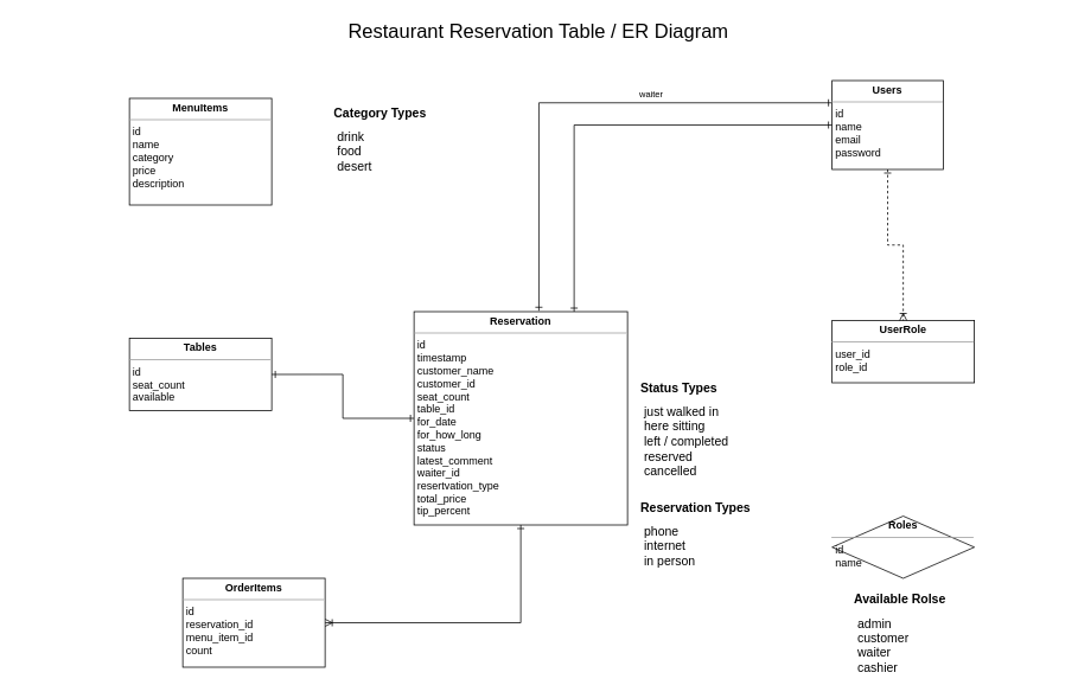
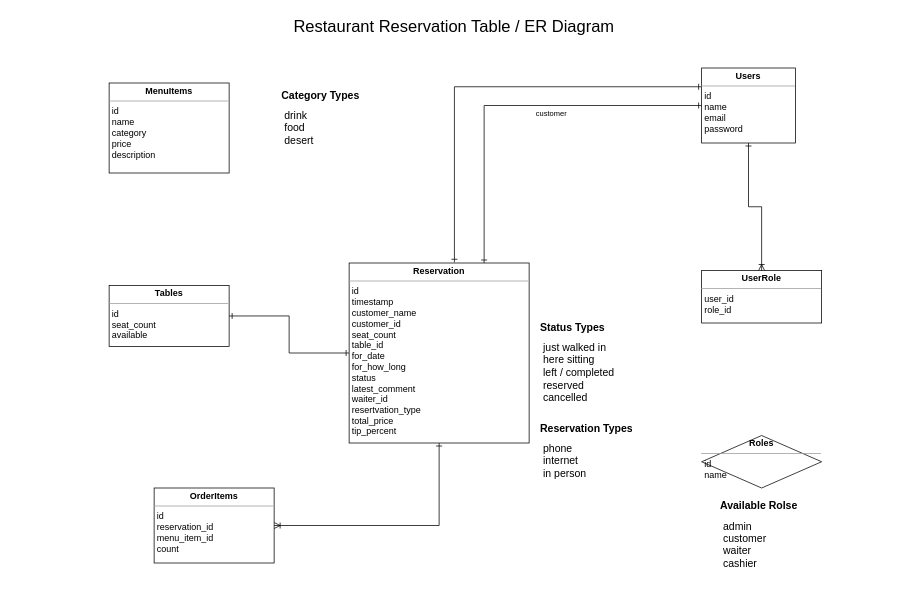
  <mxCell id="0" />
  <mxCell id="1" parent="0" />
  <mxCell id="2" value="&lt;font style=&quot;font-size: 22px;&quot;&gt;Restaurant Reservation Table / ER Diagram&lt;/font&gt;" style="text;html=1;strokeColor=none;fillColor=none;align=center;verticalAlign=middle;whiteSpace=wrap;rounded=0;fontSize=16;" parent="1" vertex="1"><mxGeometry x="20" y="20" width="1170" height="30" as="geometry" /></mxCell>
  <mxCell id="3" value="&lt;p style=&quot;margin:0px;margin-top:4px;text-align:center;&quot;&gt;&lt;b&gt;MenuItems&lt;/b&gt;&lt;/p&gt;&lt;hr size=&quot;1&quot;&gt;&lt;p style=&quot;margin:0px;margin-left:4px;&quot;&gt;id&lt;/p&gt;&lt;p style=&quot;margin:0px;margin-left:4px;&quot;&gt;name&lt;/p&gt;&lt;p style=&quot;margin:0px;margin-left:4px;&quot;&gt;category&lt;/p&gt;&lt;p style=&quot;margin:0px;margin-left:4px;&quot;&gt;price&lt;/p&gt;&lt;p style=&quot;margin:0px;margin-left:4px;&quot;&gt;description&lt;/p&gt;&lt;p style=&quot;margin:0px;margin-left:4px;&quot;&gt;&lt;br&gt;&lt;/p&gt;&lt;p style=&quot;margin:0px;margin-left:4px;&quot;&gt;&lt;br&gt;&lt;/p&gt;&lt;p style=&quot;margin:0px;margin-left:4px;&quot;&gt;&lt;br&gt;&lt;/p&gt;&lt;p style=&quot;margin:0px;margin-left:4px;&quot;&gt;&lt;br&gt;&lt;/p&gt;&lt;p style=&quot;margin:0px;margin-left:4px;&quot;&gt;&lt;br&gt;&lt;/p&gt;&lt;p style=&quot;margin:0px;margin-left:4px;&quot;&gt;&lt;br&gt;&lt;/p&gt;&lt;hr size=&quot;1&quot;&gt;&lt;p style=&quot;margin:0px;margin-left:4px;&quot;&gt;&lt;br&gt;&lt;/p&gt;&lt;p style=&quot;margin:0px;margin-left:4px;&quot;&gt;&lt;br&gt;&lt;/p&gt;&lt;p style=&quot;margin:0px;margin-left:4px;&quot;&gt;&lt;br&gt;&lt;/p&gt;" style="verticalAlign=top;align=left;overflow=fill;fontSize=12;fontFamily=Helvetica;html=1;rounded=0;shadow=0;comic=0;labelBackgroundColor=none;strokeWidth=1" parent="1" vertex="1"><mxGeometry x="145" y="110" width="160" height="120" as="geometry" /></mxCell>
  <mxCell id="4" value="&lt;p style=&quot;margin:0px;margin-top:4px;text-align:center;&quot;&gt;&lt;b&gt;Tables&lt;/b&gt;&lt;/p&gt;&lt;hr size=&quot;1&quot;&gt;&lt;p style=&quot;margin:0px;margin-left:4px;&quot;&gt;id&lt;/p&gt;&lt;p style=&quot;margin:0px;margin-left:4px;&quot;&gt;seat_count&lt;/p&gt;&lt;p style=&quot;margin:0px;margin-left:4px;&quot;&gt;available&lt;/p&gt;&lt;p style=&quot;margin:0px;margin-left:4px;&quot;&gt;&lt;br&gt;&lt;/p&gt;&lt;p style=&quot;margin:0px;margin-left:4px;&quot;&gt;&lt;br&gt;&lt;/p&gt;&lt;p style=&quot;margin:0px;margin-left:4px;&quot;&gt;&lt;br&gt;&lt;/p&gt;&lt;p style=&quot;margin:0px;margin-left:4px;&quot;&gt;&lt;br&gt;&lt;/p&gt;&lt;p style=&quot;margin:0px;margin-left:4px;&quot;&gt;&lt;br&gt;&lt;/p&gt;&lt;p style=&quot;margin:0px;margin-left:4px;&quot;&gt;&lt;br&gt;&lt;/p&gt;&lt;p style=&quot;margin:0px;margin-left:4px;&quot;&gt;&lt;br&gt;&lt;/p&gt;&lt;hr size=&quot;1&quot;&gt;&lt;p style=&quot;margin:0px;margin-left:4px;&quot;&gt;&lt;br&gt;&lt;/p&gt;" style="verticalAlign=top;align=left;overflow=fill;fontSize=12;fontFamily=Helvetica;html=1;rounded=0;shadow=0;comic=0;labelBackgroundColor=none;strokeWidth=1" parent="1" vertex="1"><mxGeometry x="145" y="380" width="160" height="81.25" as="geometry" /></mxCell>
  <mxCell id="5" style="edgeStyle=orthogonalEdgeStyle;rounded=0;orthogonalLoop=1;jettySize=auto;html=1;exitX=0.585;exitY=-0.004;exitDx=0;exitDy=0;entryX=0;entryY=0.25;entryDx=0;entryDy=0;fontSize=14;startArrow=ERone;startFill=0;endArrow=ERone;endFill=0;exitPerimeter=0;" parent="1" source="7" target="14" edge="1"><mxGeometry relative="1" as="geometry" /></mxCell>
  <mxCell id="6" style="edgeStyle=orthogonalEdgeStyle;rounded=0;orthogonalLoop=1;jettySize=auto;html=1;fontSize=14;startArrow=ERone;startFill=0;endArrow=ERone;endFill=0;entryX=1;entryY=0.5;entryDx=0;entryDy=0;" parent="1" source="7" target="4" edge="1"><mxGeometry relative="1" as="geometry"><mxPoint x="325" y="400" as="targetPoint" /></mxGeometry></mxCell>
  <mxCell id="7" value="&lt;p style=&quot;margin:0px;margin-top:4px;text-align:center;&quot;&gt;&lt;b&gt;Reservation&lt;/b&gt;&lt;/p&gt;&lt;hr size=&quot;1&quot;&gt;&lt;p style=&quot;margin:0px;margin-left:4px;&quot;&gt;id&lt;/p&gt;&lt;p style=&quot;margin:0px;margin-left:4px;&quot;&gt;timestamp&lt;/p&gt;&lt;p style=&quot;margin:0px;margin-left:4px;&quot;&gt;customer_name&lt;/p&gt;&lt;p style=&quot;margin:0px;margin-left:4px;&quot;&gt;customer_id&lt;/p&gt;&lt;p style=&quot;margin:0px;margin-left:4px;&quot;&gt;seat_count&lt;/p&gt;&lt;p style=&quot;margin:0px;margin-left:4px;&quot;&gt;&lt;span style=&quot;background-color: initial;&quot;&gt;table_id&lt;/span&gt;&lt;br&gt;&lt;/p&gt;&lt;p style=&quot;margin:0px;margin-left:4px;&quot;&gt;for_date&lt;/p&gt;&lt;p style=&quot;margin:0px;margin-left:4px;&quot;&gt;for_how_long&lt;/p&gt;&lt;p style=&quot;margin:0px;margin-left:4px;&quot;&gt;status&lt;/p&gt;&lt;p style=&quot;margin:0px;margin-left:4px;&quot;&gt;latest_comment&lt;/p&gt;&lt;p style=&quot;margin:0px;margin-left:4px;&quot;&gt;waiter_id&lt;/p&gt;&lt;p style=&quot;margin:0px;margin-left:4px;&quot;&gt;resertvation_type&amp;nbsp;&lt;/p&gt;&lt;p style=&quot;margin:0px;margin-left:4px;&quot;&gt;total_price&lt;/p&gt;&lt;p style=&quot;margin:0px;margin-left:4px;&quot;&gt;tip_percent&lt;/p&gt;" style="verticalAlign=top;align=left;overflow=fill;fontSize=12;fontFamily=Helvetica;html=1;rounded=0;shadow=0;comic=0;labelBackgroundColor=none;strokeWidth=1" parent="1" vertex="1"><mxGeometry x="465" y="350" width="240" height="240" as="geometry" /></mxCell>
  <mxCell id="8" value="&lt;h1 style=&quot;font-size: 14px;&quot;&gt;&lt;font style=&quot;font-size: 14px;&quot;&gt;Status Types&lt;/font&gt;&lt;/h1&gt;&lt;p style=&quot;border-color: var(--border-color); margin: 0px 0px 0px 4px; font-size: 14px;&quot;&gt;&lt;font style=&quot;font-size: 14px;&quot;&gt;just walked in&lt;/font&gt;&lt;/p&gt;&lt;p style=&quot;border-color: var(--border-color); margin: 0px 0px 0px 4px; font-size: 14px;&quot;&gt;&lt;font style=&quot;font-size: 14px;&quot;&gt;here sitting&lt;/font&gt;&lt;/p&gt;&lt;p style=&quot;border-color: var(--border-color); margin: 0px 0px 0px 4px; font-size: 14px;&quot;&gt;&lt;font style=&quot;font-size: 14px;&quot;&gt;left / completed&lt;/font&gt;&lt;/p&gt;&lt;p style=&quot;border-color: var(--border-color); margin: 0px 0px 0px 4px; font-size: 14px;&quot;&gt;&lt;font style=&quot;font-size: 14px;&quot;&gt;reserved&lt;/font&gt;&lt;/p&gt;&lt;p style=&quot;border-color: var(--border-color); margin: 0px 0px 0px 4px; font-size: 14px;&quot;&gt;&lt;font style=&quot;font-size: 14px;&quot;&gt;cancelled&lt;/font&gt;&lt;/p&gt;" style="text;html=1;strokeColor=none;fillColor=none;spacing=5;spacingTop=-20;whiteSpace=wrap;overflow=hidden;rounded=0;fontSize=10;" parent="1" vertex="1"><mxGeometry x="715" y="428.75" width="190" height="120" as="geometry" /></mxCell>
  <mxCell id="9" value="&lt;h1 style=&quot;font-size: 14px;&quot;&gt;&lt;font style=&quot;font-size: 14px;&quot;&gt;Category Types&lt;/font&gt;&lt;/h1&gt;&lt;p style=&quot;border-color: var(--border-color); margin: 0px 0px 0px 4px; font-size: 14px;&quot;&gt;drink&lt;/p&gt;&lt;p style=&quot;border-color: var(--border-color); margin: 0px 0px 0px 4px; font-size: 14px;&quot;&gt;food&lt;/p&gt;&lt;p style=&quot;border-color: var(--border-color); margin: 0px 0px 0px 4px; font-size: 14px;&quot;&gt;desert&lt;/p&gt;" style="text;html=1;strokeColor=none;fillColor=none;spacing=5;spacingTop=-20;whiteSpace=wrap;overflow=hidden;rounded=0;fontSize=10;" parent="1" vertex="1"><mxGeometry x="370" y="120" width="140" height="90" as="geometry" /></mxCell>
  <mxCell id="10" style="edgeStyle=orthogonalEdgeStyle;rounded=0;orthogonalLoop=1;jettySize=auto;html=1;fontSize=14;startArrow=ERone;startFill=0;endArrow=ERoneToMany;endFill=0;entryX=1;entryY=0.5;entryDx=0;entryDy=0;exitX=0.5;exitY=1;exitDx=0;exitDy=0;" parent="1" source="7" target="11" edge="1"><mxGeometry relative="1" as="geometry"><mxPoint x="525" y="620" as="sourcePoint" /><mxPoint x="765" y="870" as="targetPoint" /></mxGeometry></mxCell>
  <mxCell id="11" value="&lt;p style=&quot;margin:0px;margin-top:4px;text-align:center;&quot;&gt;&lt;b&gt;OrderItems&lt;/b&gt;&lt;/p&gt;&lt;hr size=&quot;1&quot;&gt;&lt;p style=&quot;margin:0px;margin-left:4px;&quot;&gt;&lt;span style=&quot;background-color: initial;&quot;&gt;id&lt;/span&gt;&lt;/p&gt;&lt;p style=&quot;margin:0px;margin-left:4px;&quot;&gt;&lt;span style=&quot;background-color: initial;&quot;&gt;reservation_id&lt;/span&gt;&lt;/p&gt;&lt;p style=&quot;margin:0px;margin-left:4px;&quot;&gt;menu_item_id&lt;/p&gt;&lt;p style=&quot;margin:0px;margin-left:4px;&quot;&gt;count&lt;/p&gt;" style="verticalAlign=top;align=left;overflow=fill;fontSize=12;fontFamily=Helvetica;html=1;rounded=0;shadow=0;comic=0;labelBackgroundColor=none;strokeWidth=1" parent="1" vertex="1"><mxGeometry x="205" y="650" width="160" height="100" as="geometry" /></mxCell>
  <mxCell id="12" value="&lt;h1 style=&quot;font-size: 14px;&quot;&gt;&lt;font style=&quot;font-size: 14px;&quot;&gt;Reservation Types&lt;/font&gt;&lt;/h1&gt;&lt;p style=&quot;border-color: var(--border-color); margin: 0px 0px 0px 4px; font-size: 14px;&quot;&gt;phone&lt;/p&gt;&lt;p style=&quot;border-color: var(--border-color); margin: 0px 0px 0px 4px; font-size: 14px;&quot;&gt;internet&lt;/p&gt;&lt;p style=&quot;border-color: var(--border-color); margin: 0px 0px 0px 4px; font-size: 14px;&quot;&gt;in person&lt;/p&gt;" style="text;html=1;strokeColor=none;fillColor=none;spacing=5;spacingTop=-20;whiteSpace=wrap;overflow=hidden;rounded=0;fontSize=10;" parent="1" vertex="1"><mxGeometry x="715" y="564" width="190" height="86" as="geometry" /></mxCell>
  <mxCell id="13" value="&lt;h1 style=&quot;font-size: 14px;&quot;&gt;&lt;font style=&quot;font-size: 14px;&quot;&gt;Available Rolse&lt;/font&gt;&lt;/h1&gt;&lt;p style=&quot;border-color: var(--border-color); margin: 0px 0px 0px 4px; font-size: 14px;&quot;&gt;admin&lt;/p&gt;&lt;p style=&quot;border-color: var(--border-color); margin: 0px 0px 0px 4px; font-size: 14px;&quot;&gt;customer&lt;/p&gt;&lt;p style=&quot;border-color: var(--border-color); margin: 0px 0px 0px 4px; font-size: 14px;&quot;&gt;waiter&lt;/p&gt;&lt;p style=&quot;border-color: var(--border-color); margin: 0px 0px 0px 4px; font-size: 14px;&quot;&gt;cashier&lt;/p&gt;" style="text;html=1;strokeColor=none;fillColor=none;spacing=5;spacingTop=-20;whiteSpace=wrap;overflow=hidden;rounded=0;fontSize=10;" parent="1" vertex="1"><mxGeometry x="955" y="667" width="180" height="96" as="geometry" /></mxCell>
  <mxCell id="14" value="&lt;p style=&quot;margin:0px;margin-top:4px;text-align:center;&quot;&gt;&lt;b&gt;Users&lt;/b&gt;&lt;/p&gt;&lt;hr size=&quot;1&quot;&gt;&lt;p style=&quot;margin:0px;margin-left:4px;&quot;&gt;id&lt;/p&gt;&lt;p style=&quot;margin:0px;margin-left:4px;&quot;&gt;name&lt;/p&gt;&lt;p style=&quot;margin:0px;margin-left:4px;&quot;&gt;email&lt;/p&gt;&lt;p style=&quot;margin:0px;margin-left:4px;&quot;&gt;password&lt;/p&gt;" style="verticalAlign=top;align=left;overflow=fill;fontSize=12;fontFamily=Helvetica;html=1;rounded=0;shadow=0;comic=0;labelBackgroundColor=none;strokeWidth=1" parent="1" vertex="1"><mxGeometry x="935" y="90" width="125" height="100" as="geometry" /></mxCell>
  <mxCell id="15" value="&lt;p style=&quot;margin:0px;margin-top:4px;text-align:center;&quot;&gt;&lt;b&gt;UserRole&lt;/b&gt;&lt;/p&gt;&lt;hr size=&quot;1&quot;&gt;&lt;p style=&quot;margin:0px;margin-left:4px;&quot;&gt;user_id&lt;br&gt;&lt;/p&gt;&lt;p style=&quot;margin:0px;margin-left:4px;&quot;&gt;role_id&lt;/p&gt;" style="verticalAlign=top;align=left;overflow=fill;fontSize=12;fontFamily=Helvetica;html=1;rounded=0;shadow=0;comic=0;labelBackgroundColor=none;strokeWidth=1" parent="1" vertex="1"><mxGeometry x="935" y="360" width="160" height="70" as="geometry" /></mxCell>
- <mxCell id="16" style="edgeStyle=orthogonalEdgeStyle;rounded=0;orthogonalLoop=1;jettySize=auto;html=1;entryX=0.5;entryY=0;entryDx=0;entryDy=0;fontSize=22;endArrow=ERoneToMany;endFill=0;startArrow=ERone;startFill=0;dashed=1;" parent="1" source="14" target="15" edge="1"><mxGeometry relative="1" as="geometry" /></mxCell>
+ <mxCell id="16" style="edgeStyle=orthogonalEdgeStyle;rounded=0;orthogonalLoop=1;jettySize=auto;html=1;entryX=0.5;entryY=0;entryDx=0;entryDy=0;fontSize=22;endArrow=ERoneToMany;endFill=0;startArrow=ERone;startFill=0;" parent="1" source="14" target="15" edge="1"><mxGeometry relative="1" as="geometry" /></mxCell>
  <mxCell id="17" value="&lt;p style=&quot;margin:0px;margin-top:4px;text-align:center;&quot;&gt;&lt;b&gt;Roles&lt;/b&gt;&lt;/p&gt;&lt;hr size=&quot;1&quot;&gt;&lt;p style=&quot;margin:0px;margin-left:4px;&quot;&gt;id&lt;/p&gt;&lt;p style=&quot;margin:0px;margin-left:4px;&quot;&gt;name&lt;span style=&quot;background-color: initial;&quot;&gt;&amp;nbsp;&lt;/span&gt;&lt;font style=&quot;background-color: initial;&quot; color=&quot;#cda2be&quot;&gt;&amp;nbsp;&amp;nbsp;&lt;/font&gt;&lt;/p&gt;" style="rhombus;verticalAlign=top;align=left;overflow=fill;fontSize=12;fontFamily=Helvetica;html=1;shadow=0;comic=0;labelBackgroundColor=none;strokeWidth=1;" parent="1" vertex="1"><mxGeometry x="935" y="580" width="160" height="70" as="geometry" /></mxCell>
  <mxCell id="18" style="edgeStyle=orthogonalEdgeStyle;rounded=0;orthogonalLoop=1;jettySize=auto;html=1;entryX=0;entryY=0.5;entryDx=0;entryDy=0;fontSize=14;startArrow=ERone;startFill=0;endArrow=ERone;endFill=0;" parent="1" source="7" target="14" edge="1"><mxGeometry relative="1" as="geometry"><mxPoint x="545" y="340" as="sourcePoint" /><mxPoint x="865" y="50" as="targetPoint" /><Array as="points"><mxPoint x="645" y="140" /></Array></mxGeometry></mxCell>
- <mxCell id="20" value="&lt;font style=&quot;font-size: 10px;&quot;&gt;waiter&lt;/font&gt;" style="text;html=1;strokeColor=none;fillColor=none;align=center;verticalAlign=middle;whiteSpace=wrap;rounded=0;" parent="1" vertex="1"><mxGeometry x="702" y="90" width="60" height="30" as="geometry" /></mxCell>
+ <mxCell id="19" value="&lt;font style=&quot;font-size: 10px;&quot;&gt;customer&lt;/font&gt;" style="text;html=1;strokeColor=none;fillColor=none;align=center;verticalAlign=middle;whiteSpace=wrap;rounded=0;" parent="1" vertex="1"><mxGeometry x="705" y="135" width="60" height="30" as="geometry" /></mxCell>
